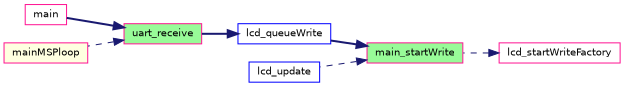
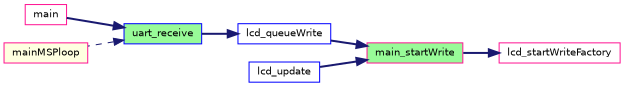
  digraph {
    rankdir=RL
    node [color=deeppink fillcolor=white fontname=Helvetica fontsize=10 shape=record style=filled]
    edge [color=midnightblue dir=back fontname=Helvetica fontsize=10 labelfontname=Helvetica labelfontsize=10 style=bold]
    n1 [fontcolor=black height=0.2 label=lcd_startWriteFactory width=0.4]
    n2 [fillcolor=palegreen height=0.2 label=main_startWrite width=0.4]
    n3 [color=blue height=0.2 label=lcd_queueWrite width=0.4]
    n4 [color=blue height=0.2 label=lcd_update width=0.4]
-   n5 [fillcolor=palegreen height=0.2 label=uart_receive width=0.4]
+   n5 [color=blue fillcolor=palegreen height=0.2 label=uart_receive width=0.4]
    n6 [height=0.2 label=main width=0.4]
    n7 [fillcolor=lightyellow height=0.2 label=mainMSPloop width=0.4]
-   n1 -> n2 [style=dashed]
+   n1 -> n2
    n2 -> n3
-   n2 -> n4 [style=dashed]
+   n2 -> n4
    n3 -> n5
    n5 -> n6
    n5 -> n7 [style=dashed]
  }
